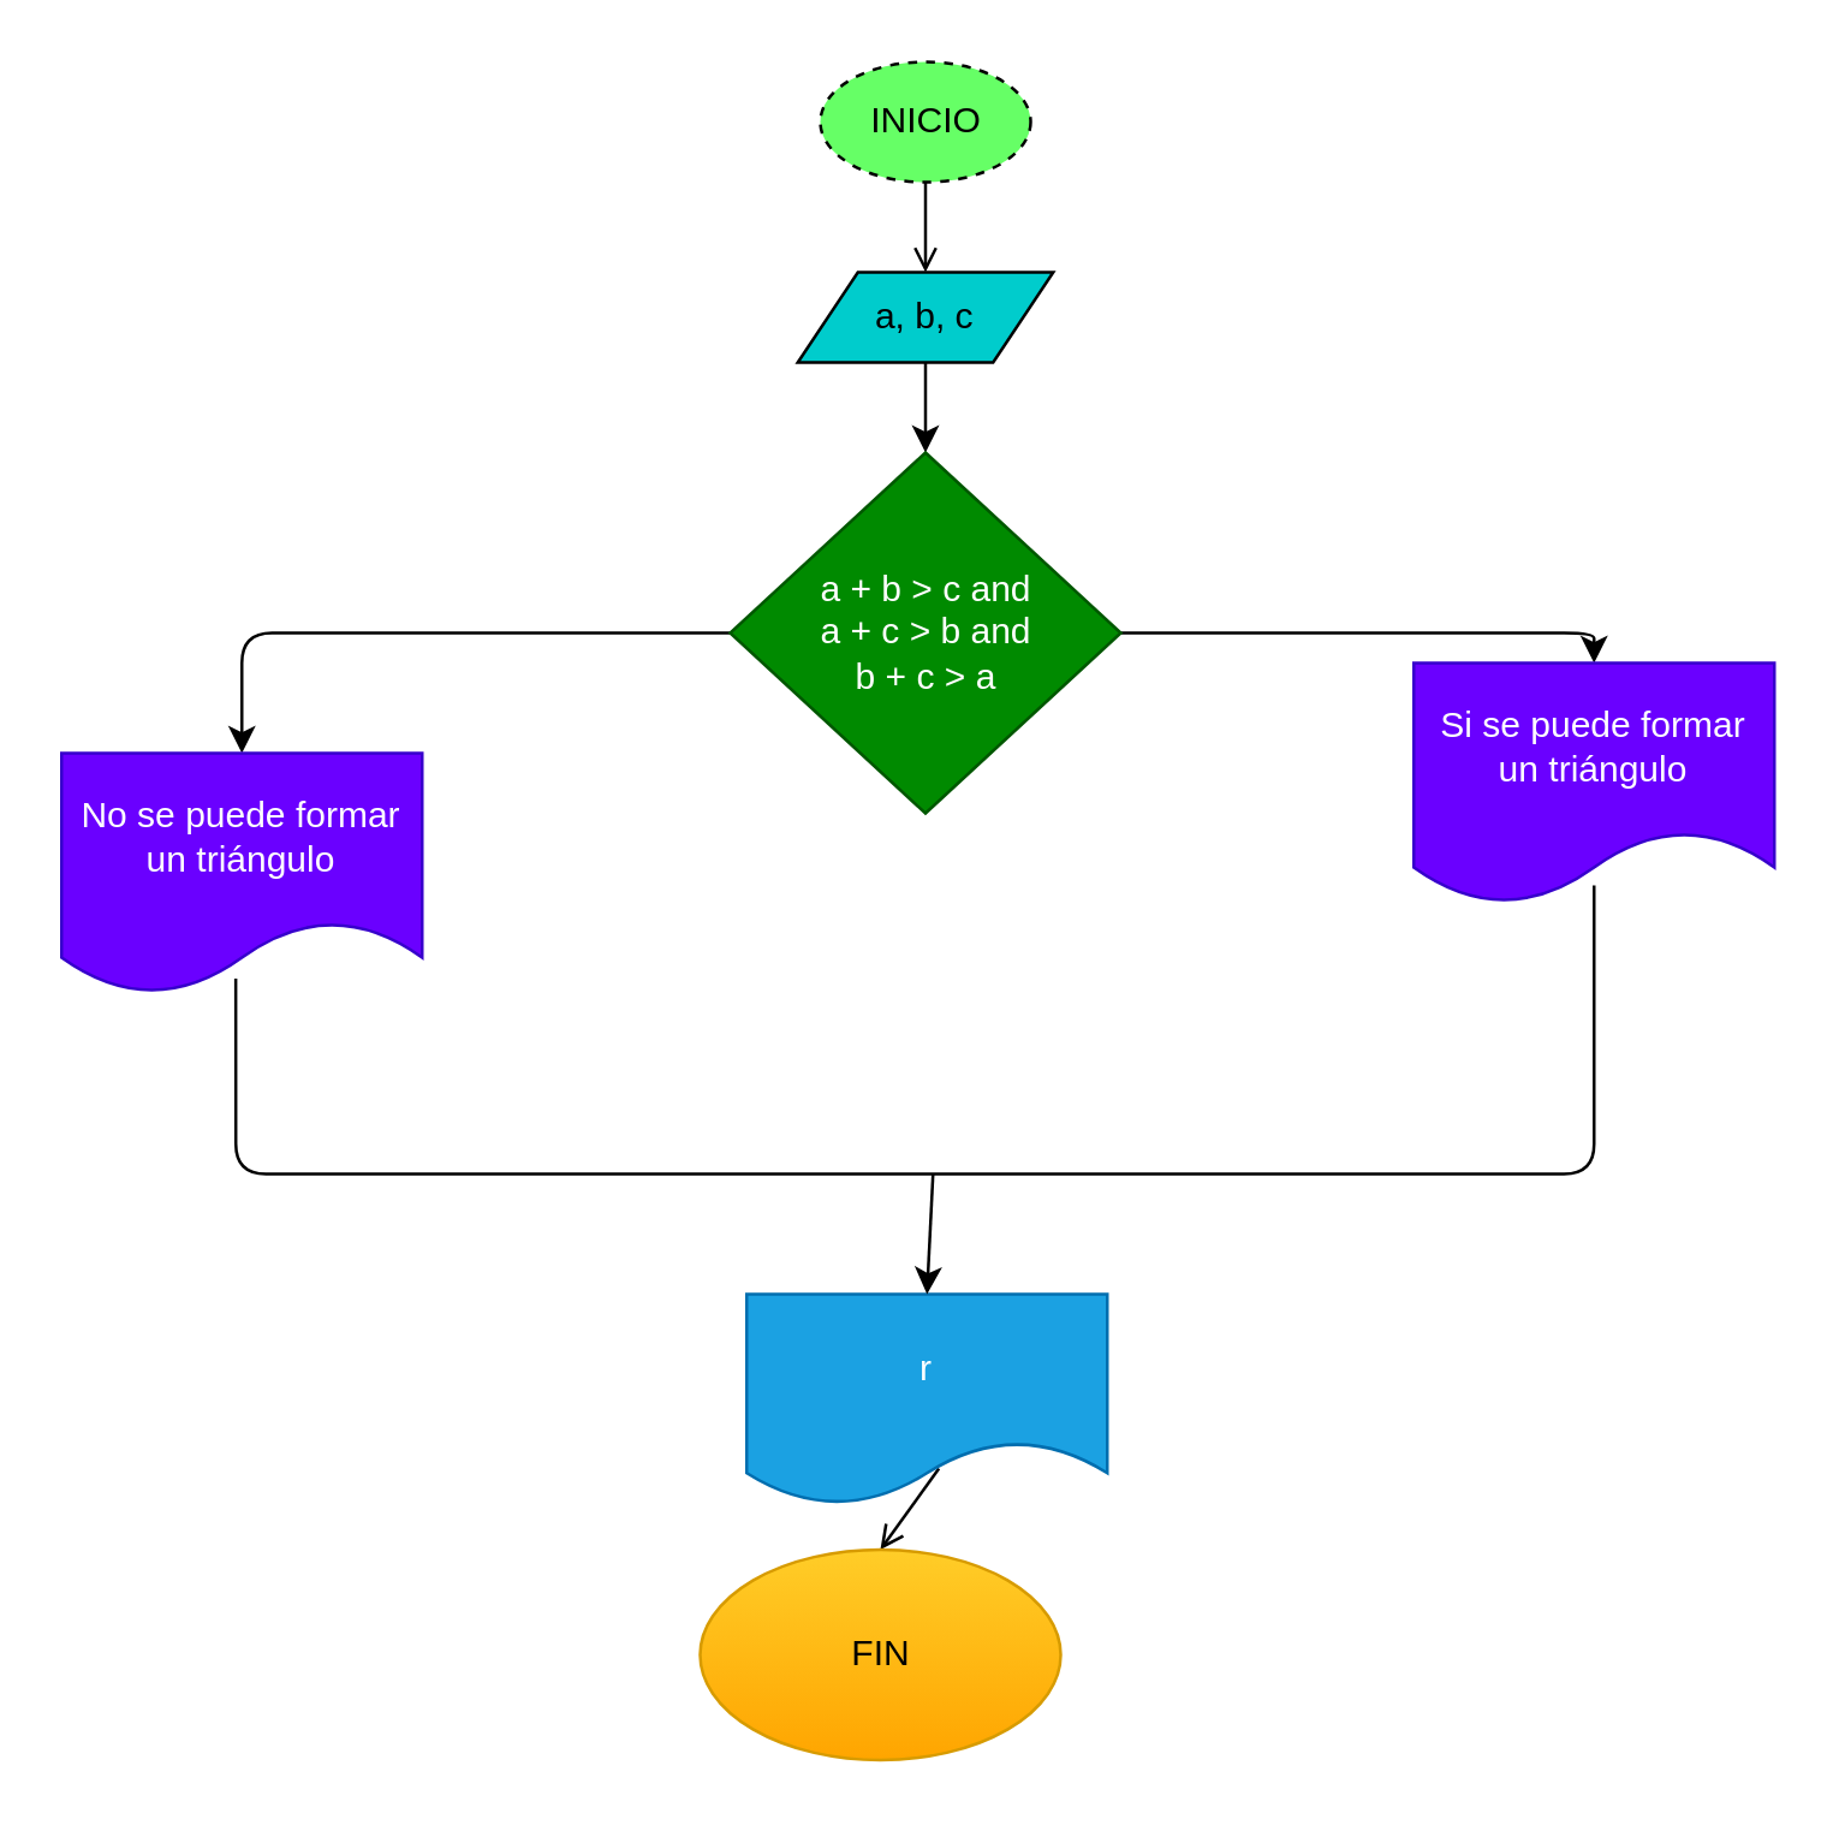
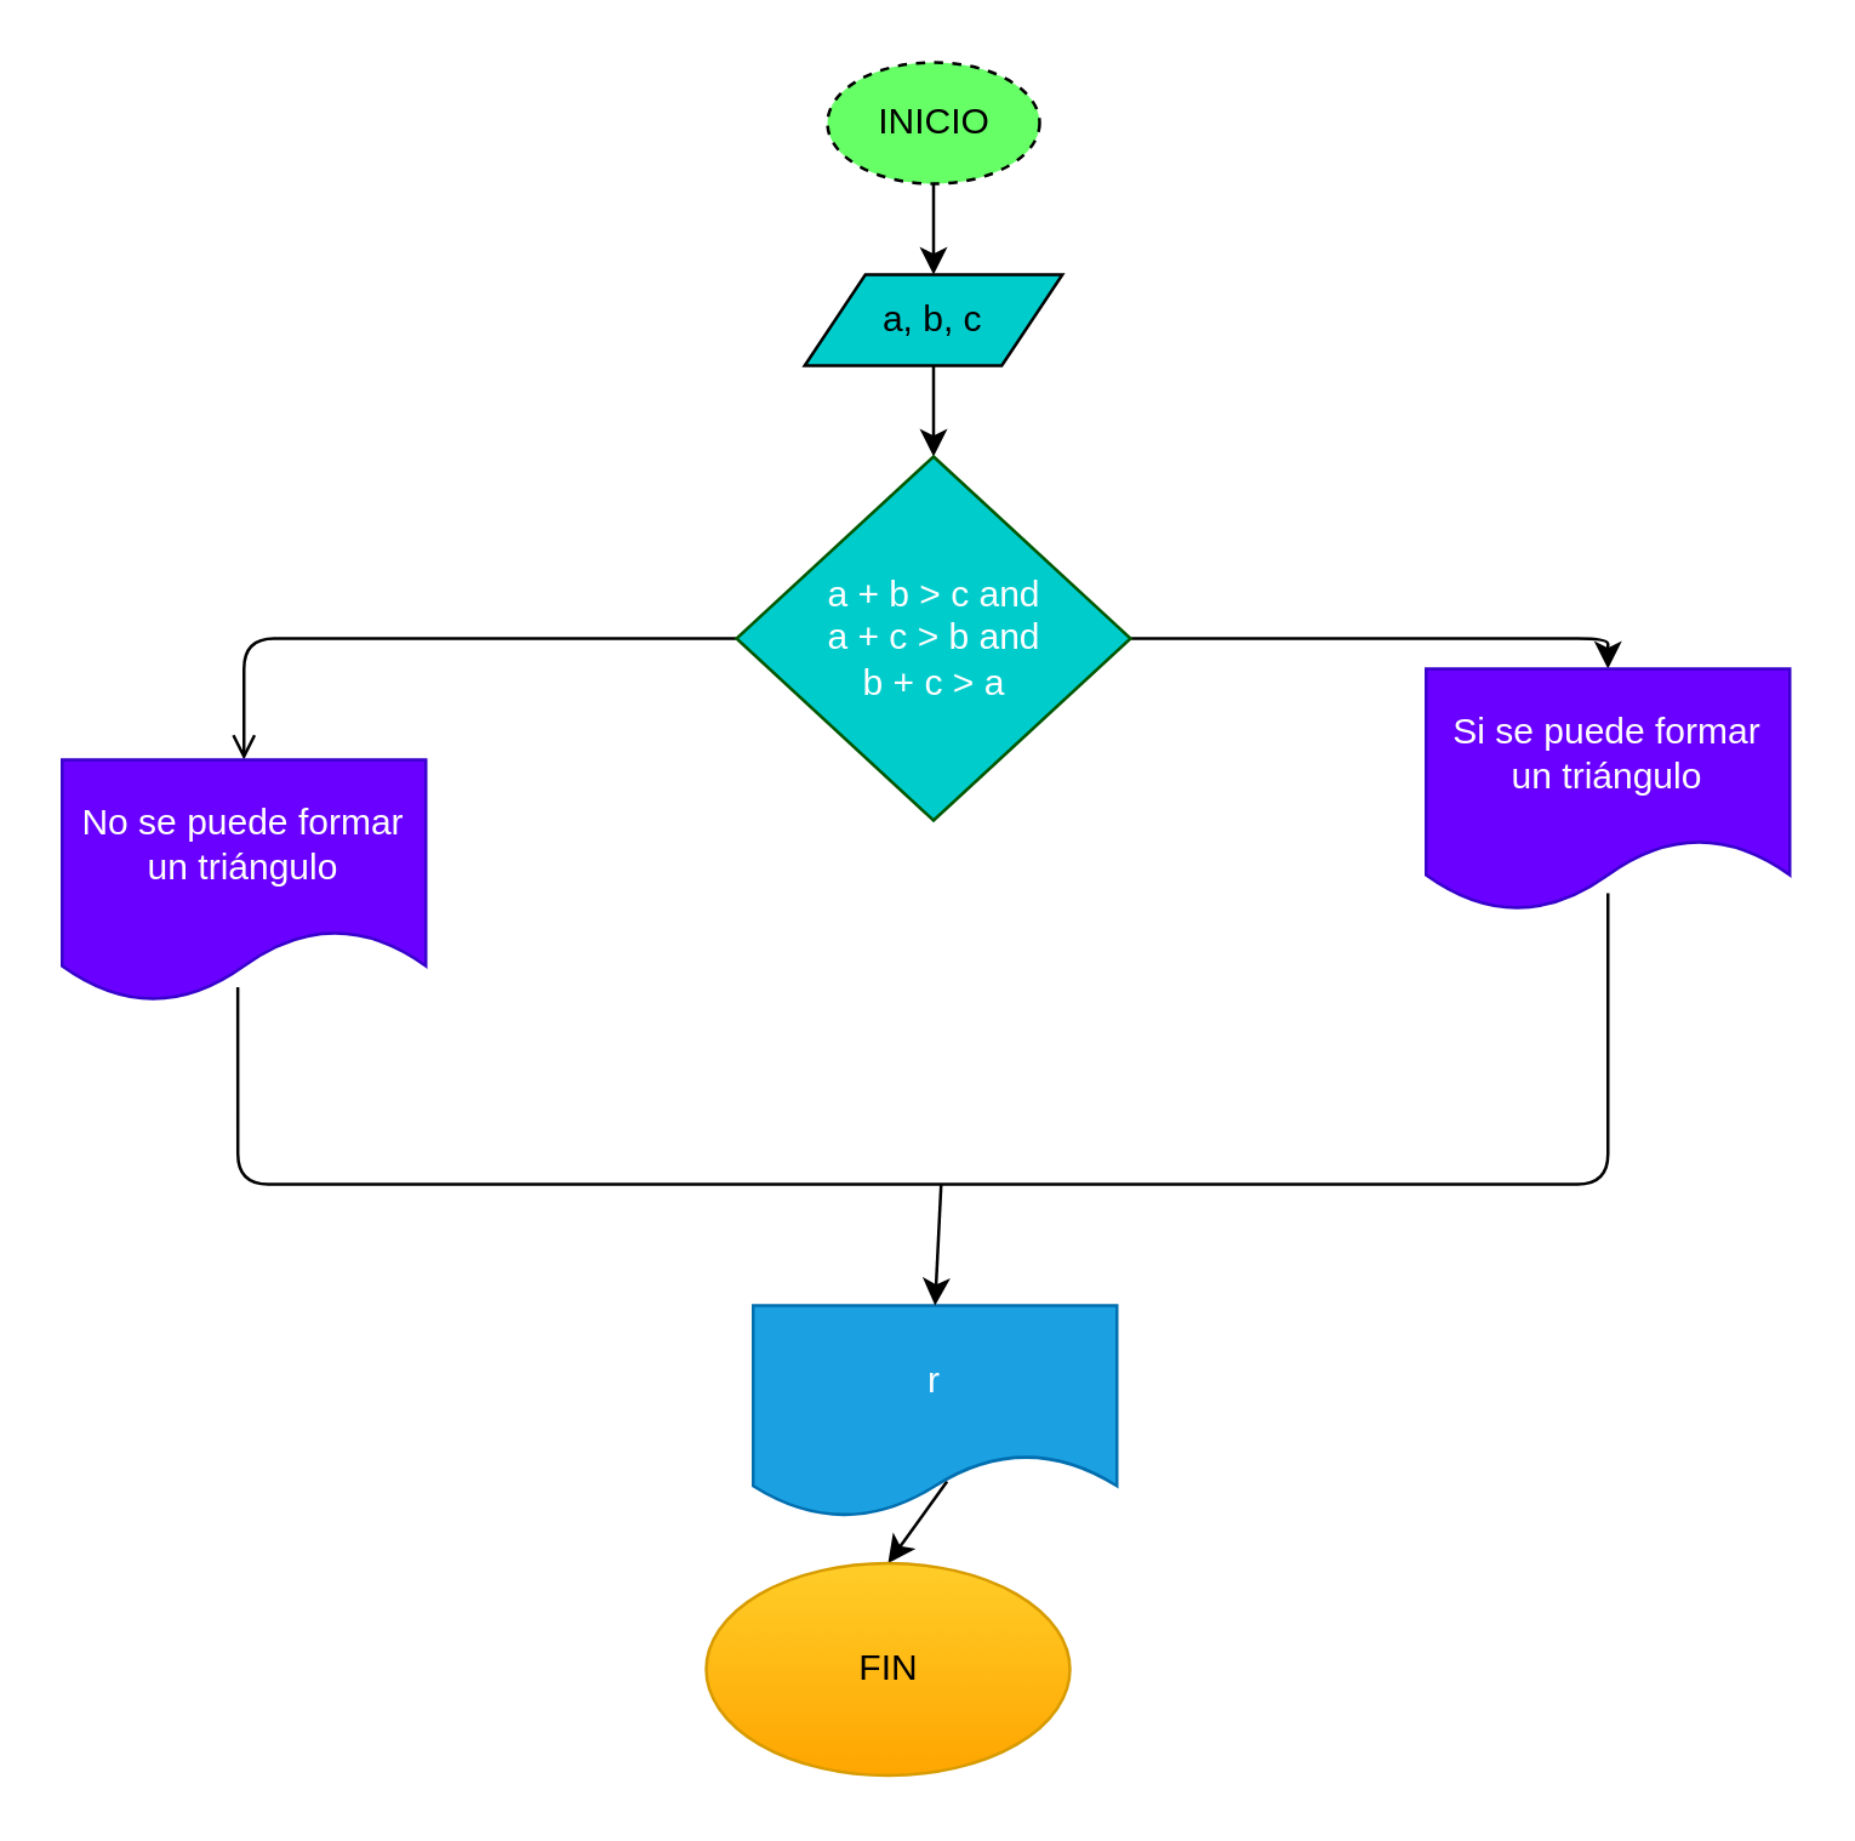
  <mxCell id="0" />
  <mxCell id="1" parent="0" />
- <mxCell id="2" value="" style="edgeStyle=none;html=1;exitX=0.5;exitY=1;exitDx=0;exitDy=0;entryX=0.5;entryY=0;entryDx=0;entryDy=0;endArrow=open;" parent="1" source="3" target="5" edge="1"><mxGeometry relative="1" as="geometry" /></mxCell>
+ <mxCell id="2" value="" style="edgeStyle=none;html=1;exitX=0.5;exitY=1;exitDx=0;exitDy=0;entryX=0.5;entryY=0;entryDx=0;entryDy=0;" parent="1" source="3" target="5" edge="1"><mxGeometry relative="1" as="geometry" /></mxCell>
  <mxCell id="3" value="INICIO" style="ellipse;whiteSpace=wrap;html=1;fillColor=#66FF66;dashed=1;" parent="1" vertex="1"><mxGeometry x="272.5" y="20" width="70" height="40" as="geometry" /></mxCell>
  <mxCell id="4" value="" style="edgeStyle=none;html=1;exitX=0.5;exitY=1;exitDx=0;exitDy=0;entryX=0.5;entryY=0;entryDx=0;entryDy=0;" parent="1" source="5" target="8" edge="1"><mxGeometry relative="1" as="geometry"><mxPoint x="285" y="150" as="targetPoint" /></mxGeometry></mxCell>
  <mxCell id="5" value="a, b, c" style="shape=parallelogram;perimeter=parallelogramPerimeter;whiteSpace=wrap;html=1;fixedSize=1;fillColor=#00CCCC;" parent="1" vertex="1"><mxGeometry x="265" y="90" width="85" height="30" as="geometry" /></mxCell>
  <mxCell id="6" style="edgeStyle=none;html=1;exitX=1;exitY=0.5;exitDx=0;exitDy=0;entryX=0.5;entryY=0;entryDx=0;entryDy=0;" edge="1" parent="1" source="8" target="9"><mxGeometry relative="1" as="geometry"><mxPoint x="680" y="210" as="targetPoint" /><Array as="points"><mxPoint x="530" y="210" /></Array></mxGeometry></mxCell>
- <mxCell id="7" style="edgeStyle=none;html=1;exitX=0;exitY=0.5;exitDx=0;exitDy=0;entryX=0.5;entryY=0;entryDx=0;entryDy=0;" edge="1" parent="1" source="8" target="10"><mxGeometry relative="1" as="geometry"><mxPoint y="210" as="targetPoint" x="30" /><Array as="points"><mxPoint x="80" y="210" /></Array></mxGeometry></mxCell>
- <mxCell id="8" value="a + b &amp;gt; c and&lt;br&gt;a + c &amp;gt; b and&lt;br&gt;b + c &amp;gt; a" style="rhombus;whiteSpace=wrap;html=1;fillColor=#008a00;strokeColor=#005700;fontColor=#ffffff;" vertex="1" parent="1"><mxGeometry x="242.5" y="150" width="130" height="120" as="geometry" /></mxCell>
+ <mxCell id="7" style="edgeStyle=none;html=1;exitX=0;exitY=0.5;exitDx=0;exitDy=0;entryX=0.5;entryY=0;entryDx=0;entryDy=0;endArrow=open;" edge="1" parent="1" source="8" target="10"><mxGeometry relative="1" as="geometry"><mxPoint y="210" as="targetPoint" x="30" /><Array as="points"><mxPoint x="80" y="210" /></Array></mxGeometry></mxCell>
+ <mxCell id="8" value="a + b &amp;gt; c and&lt;br&gt;a + c &amp;gt; b and&lt;br&gt;b + c &amp;gt; a" style="rhombus;whiteSpace=wrap;html=1;fillColor=#00cccc;strokeColor=#005700;fontColor=#ffffff;" vertex="1" parent="1"><mxGeometry x="242.5" y="150" width="130" height="120" as="geometry" /></mxCell>
  <mxCell id="9" value="Si se puede formar un triángulo" style="shape=document;whiteSpace=wrap;html=1;boundedLbl=1;fillColor=#6a00ff;fontColor=#ffffff;strokeColor=#3700CC;" vertex="1" parent="1"><mxGeometry x="470" y="220" width="120" height="80" as="geometry" /></mxCell>
  <mxCell id="10" value="No se puede formar un triángulo" style="shape=document;whiteSpace=wrap;html=1;boundedLbl=1;fillColor=#6a00ff;fontColor=#ffffff;strokeColor=#3700CC;" vertex="1" parent="1"><mxGeometry x="20" y="250" width="120" height="80" as="geometry" /></mxCell>
  <mxCell id="11" value="" style="endArrow=none;html=1;exitX=0.483;exitY=0.938;exitDx=0;exitDy=0;exitPerimeter=0;entryX=0.5;entryY=0.925;entryDx=0;entryDy=0;entryPerimeter=0;" edge="1" parent="1" source="10" target="9"><mxGeometry width="50" height="50" relative="1" as="geometry"><mxPoint x="110" y="410" as="sourcePoint" /><mxPoint x="570" y="390" as="targetPoint" /><Array as="points"><mxPoint x="78" y="390" /><mxPoint x="320" y="390" /><mxPoint x="450" y="390" /><mxPoint x="530" y="390" /></Array></mxGeometry></mxCell>
- <mxCell id="12" value="" style="edgeStyle=none;html=1;exitX=0.533;exitY=0.829;exitDx=0;exitDy=0;exitPerimeter=0;entryX=0.5;entryY=0;entryDx=0;entryDy=0;endArrow=open;" edge="1" parent="1" source="13" target="15"><mxGeometry relative="1" as="geometry" /></mxCell>
+ <mxCell id="12" value="" style="edgeStyle=none;html=1;exitX=0.533;exitY=0.829;exitDx=0;exitDy=0;exitPerimeter=0;entryX=0.5;entryY=0;entryDx=0;entryDy=0;" edge="1" parent="1" source="13" target="15"><mxGeometry relative="1" as="geometry" /></mxCell>
  <mxCell id="13" value="r" style="shape=document;whiteSpace=wrap;html=1;boundedLbl=1;fillColor=#1ba1e2;strokeColor=#006EAF;fontColor=#ffffff;" vertex="1" parent="1"><mxGeometry x="248" y="430" width="120" height="70" as="geometry" /></mxCell>
  <mxCell id="14" value="" style="endArrow=classic;html=1;entryX=0.5;entryY=0;entryDx=0;entryDy=0;" edge="1" parent="1" target="13"><mxGeometry width="50" height="50" relative="1" as="geometry"><mxPoint x="310" y="390" as="sourcePoint" /><mxPoint x="230" y="430" as="targetPoint" /></mxGeometry></mxCell>
  <mxCell id="15" value="FIN" style="ellipse;whiteSpace=wrap;html=1;fillColor=#ffcd28;gradientColor=#ffa500;strokeColor=#d79b00;" vertex="1" parent="1"><mxGeometry x="232.5" y="515" width="120" height="70" as="geometry" /></mxCell>
